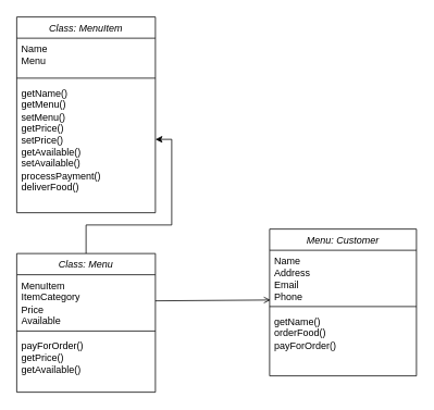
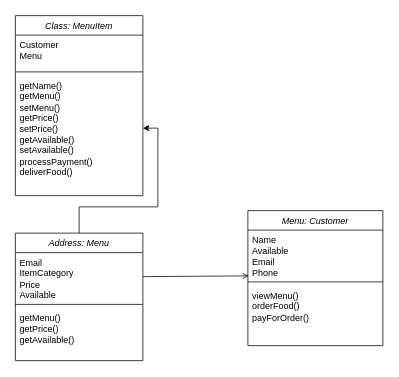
  <mxCell id="0" />
  <mxCell id="1" parent="0" />
  <mxCell id="2" value="Class: MenuItem" style="swimlane;fontStyle=2;align=center;verticalAlign=top;childLayout=stackLayout;horizontal=1;startSize=26;horizontalStack=0;resizeParent=1;resizeLast=0;collapsible=1;marginBottom=0;rounded=0;shadow=0;strokeWidth=1;fontSize=12;" parent="1" vertex="1"><mxGeometry x="20" y="20" width="170" height="240" as="geometry"><mxRectangle x="220" y="120" width="160" height="26" as="alternateBounds" /></mxGeometry></mxCell>
- <mxCell id="3" value="Name&#10;Menu&#10;&#10;" style="text;align=left;verticalAlign=top;spacingLeft=4;spacingRight=4;overflow=hidden;rotatable=0;points=[[0,0.5],[1,0.5]];portConstraint=eastwest;whiteSpace=wrap;spacingTop=0;spacingBottom=0;spacing=2;" parent="2" vertex="1"><mxGeometry y="26" width="170" height="44" as="geometry" /></mxCell>
+ <mxCell id="3" value="Customer&#10;Menu&#10;&#10;" style="text;align=left;verticalAlign=top;spacingLeft=4;spacingRight=4;overflow=hidden;rotatable=0;points=[[0,0.5],[1,0.5]];portConstraint=eastwest;whiteSpace=wrap;spacingTop=0;spacingBottom=0;spacing=2;" parent="2" vertex="1"><mxGeometry y="26" width="170" height="44" as="geometry" /></mxCell>
  <mxCell id="4" value="" style="line;html=1;strokeWidth=1;align=left;verticalAlign=middle;spacingTop=-1;spacingLeft=3;spacingRight=3;rotatable=0;labelPosition=right;points=[];portConstraint=eastwest;" parent="2" vertex="1"><mxGeometry y="70" width="170" height="10" as="geometry" /></mxCell>
  <mxCell id="5" value="getName()&#10;getMenu()&#10;setMenu()&#10;getPrice()&#10;setPrice()&#10;getAvailable()&#10;setAvailable()&#10;processPayment()&#10;deliverFood()&#10;&#10;" style="text;align=left;verticalAlign=top;spacingLeft=4;spacingRight=4;overflow=hidden;rotatable=0;points=[[0,0.5],[1,0.5]];portConstraint=eastwest;whiteSpace=wrap;spacingTop=0;spacingBottom=0;spacing=2;" vertex="1" parent="2"><mxGeometry y="80" width="170" height="140" as="geometry" /></mxCell>
  <mxCell id="6" value="" style="edgeStyle=orthogonalEdgeStyle;rounded=0;orthogonalLoop=1;jettySize=auto;html=1;fontSize=12;" edge="1" parent="1" source="7" target="5"><mxGeometry relative="1" as="geometry" /></mxCell>
- <mxCell id="7" value="Class: Menu" style="swimlane;fontStyle=2;align=center;verticalAlign=top;childLayout=stackLayout;horizontal=1;startSize=26;horizontalStack=0;resizeParent=1;resizeLast=0;collapsible=1;marginBottom=0;rounded=0;shadow=0;strokeWidth=1;fontSize=12;whiteSpace=wrap;" vertex="1" parent="1"><mxGeometry x="20" y="310" width="170" height="170" as="geometry"><mxRectangle x="220" y="120" width="160" height="26" as="alternateBounds" /></mxGeometry></mxCell>
- <mxCell id="8" value="MenuItem&#10;ItemCategory&#10;Price&#10;Available" style="text;align=left;verticalAlign=top;spacingLeft=4;spacingRight=4;overflow=hidden;rotatable=0;points=[[0,0.5],[1,0.5]];portConstraint=eastwest;whiteSpace=wrap;spacingTop=0;spacingBottom=0;spacing=2;" vertex="1" parent="7"><mxGeometry y="26" width="170" height="64" as="geometry" /></mxCell>
+ <mxCell id="7" value="Address: Menu" style="swimlane;fontStyle=2;align=center;verticalAlign=top;childLayout=stackLayout;horizontal=1;startSize=26;horizontalStack=0;resizeParent=1;resizeLast=0;collapsible=1;marginBottom=0;rounded=0;shadow=0;strokeWidth=1;fontSize=12;whiteSpace=wrap;" vertex="1" parent="1"><mxGeometry x="20" y="310" width="170" height="170" as="geometry"><mxRectangle x="220" y="120" width="160" height="26" as="alternateBounds" /></mxGeometry></mxCell>
+ <mxCell id="8" value="Email&#10;ItemCategory&#10;Price&#10;Available" style="text;align=left;verticalAlign=top;spacingLeft=4;spacingRight=4;overflow=hidden;rotatable=0;points=[[0,0.5],[1,0.5]];portConstraint=eastwest;whiteSpace=wrap;spacingTop=0;spacingBottom=0;spacing=2;" vertex="1" parent="7"><mxGeometry y="26" width="170" height="64" as="geometry" /></mxCell>
  <mxCell id="9" value="" style="line;html=1;strokeWidth=1;align=left;verticalAlign=middle;spacingTop=-1;spacingLeft=3;spacingRight=3;rotatable=0;labelPosition=right;points=[];portConstraint=eastwest;" vertex="1" parent="7"><mxGeometry y="90" width="170" height="10" as="geometry" /></mxCell>
- <mxCell id="10" value="payForOrder()&#10;getPrice()&#10;getAvailable()" style="text;align=left;verticalAlign=top;spacingLeft=4;spacingRight=4;overflow=hidden;rotatable=0;points=[[0,0.5],[1,0.5]];portConstraint=eastwest;whiteSpace=wrap;spacingTop=0;spacingBottom=0;spacing=2;" vertex="1" parent="7"><mxGeometry y="100" width="170" height="70" as="geometry" /></mxCell>
+ <mxCell id="10" value="getMenu()&#10;getPrice()&#10;getAvailable()" style="text;align=left;verticalAlign=top;spacingLeft=4;spacingRight=4;overflow=hidden;rotatable=0;points=[[0,0.5],[1,0.5]];portConstraint=eastwest;whiteSpace=wrap;spacingTop=0;spacingBottom=0;spacing=2;" vertex="1" parent="7"><mxGeometry y="100" width="170" height="70" as="geometry" /></mxCell>
  <mxCell id="11" value="Menu: Customer" style="swimlane;fontStyle=2;align=center;verticalAlign=top;childLayout=stackLayout;horizontal=1;startSize=26;horizontalStack=0;resizeParent=1;resizeLast=0;collapsible=1;marginBottom=0;rounded=0;shadow=0;strokeWidth=1;fontSize=12;" vertex="1" parent="1"><mxGeometry x="330" y="280" width="180" height="180" as="geometry"><mxRectangle x="220" y="120" width="160" height="26" as="alternateBounds" /></mxGeometry></mxCell>
- <mxCell id="12" value="Name&#10;Address&#10;Email&#10;Phone" style="text;align=left;verticalAlign=top;spacingLeft=4;spacingRight=4;overflow=hidden;rotatable=0;points=[[0,0.5],[1,0.5]];portConstraint=eastwest;whiteSpace=wrap;spacingTop=0;spacingBottom=0;spacing=2;" vertex="1" parent="11"><mxGeometry y="26" width="180" height="64" as="geometry" /></mxCell>
+ <mxCell id="12" value="Name&#10;Available&#10;Email&#10;Phone" style="text;align=left;verticalAlign=top;spacingLeft=4;spacingRight=4;overflow=hidden;rotatable=0;points=[[0,0.5],[1,0.5]];portConstraint=eastwest;whiteSpace=wrap;spacingTop=0;spacingBottom=0;spacing=2;" vertex="1" parent="11"><mxGeometry y="26" width="180" height="64" as="geometry" /></mxCell>
  <mxCell id="13" value="" style="line;html=1;strokeWidth=1;align=left;verticalAlign=middle;spacingTop=-1;spacingLeft=3;spacingRight=3;rotatable=0;labelPosition=right;points=[];portConstraint=eastwest;" vertex="1" parent="11"><mxGeometry y="90" width="180" height="10" as="geometry" /></mxCell>
- <mxCell id="14" value="getName()&#10;orderFood()&#10;payForOrder()&#10;" style="text;align=left;verticalAlign=top;spacingLeft=4;spacingRight=4;overflow=hidden;rotatable=0;points=[[0,0.5],[1,0.5]];portConstraint=eastwest;whiteSpace=wrap;spacingTop=0;spacingBottom=0;spacing=2;" vertex="1" parent="11"><mxGeometry y="100" width="180" height="70" as="geometry" /></mxCell>
+ <mxCell id="14" value="viewMenu()&#10;orderFood()&#10;payForOrder()&#10;" style="text;align=left;verticalAlign=top;spacingLeft=4;spacingRight=4;overflow=hidden;rotatable=0;points=[[0,0.5],[1,0.5]];portConstraint=eastwest;whiteSpace=wrap;spacingTop=0;spacingBottom=0;spacing=2;" vertex="1" parent="11"><mxGeometry y="100" width="180" height="70" as="geometry" /></mxCell>
  <mxCell id="15" value="" style="endArrow=open;html=1;rounded=0;fontSize=12;entryX=0.006;entryY=0.953;entryDx=0;entryDy=0;entryPerimeter=0;exitX=1;exitY=0.5;exitDx=0;exitDy=0;" edge="1" parent="1" source="8" target="12"><mxGeometry width="50" height="50" relative="1" as="geometry"><mxPoint x="200" y="360" as="sourcePoint" /><mxPoint x="250" y="310" as="targetPoint" /></mxGeometry></mxCell>
